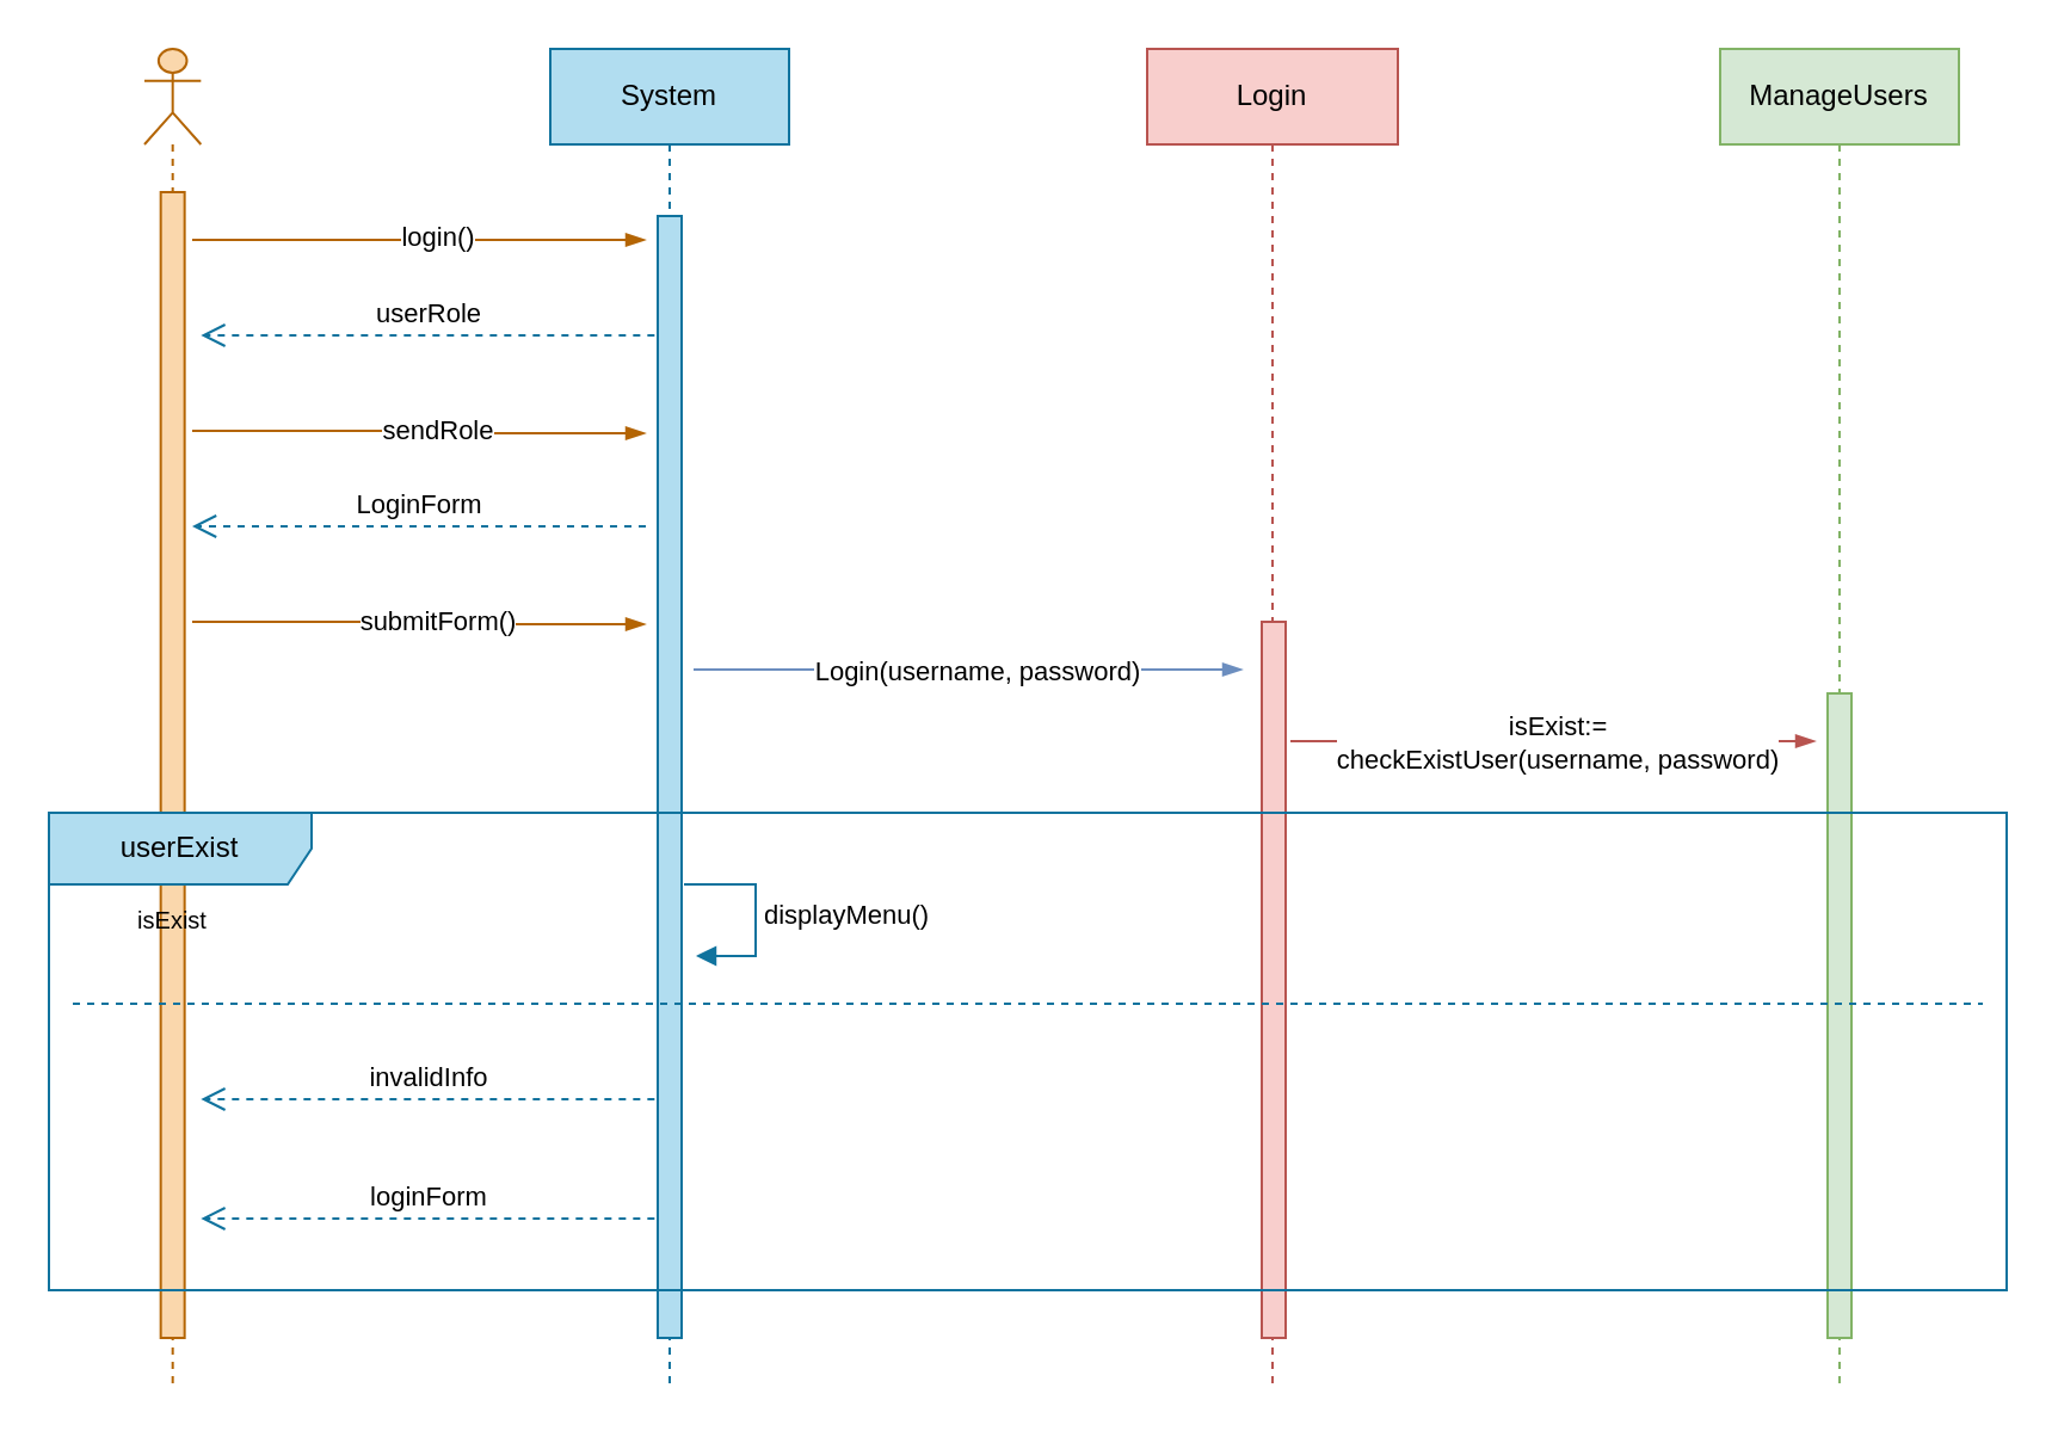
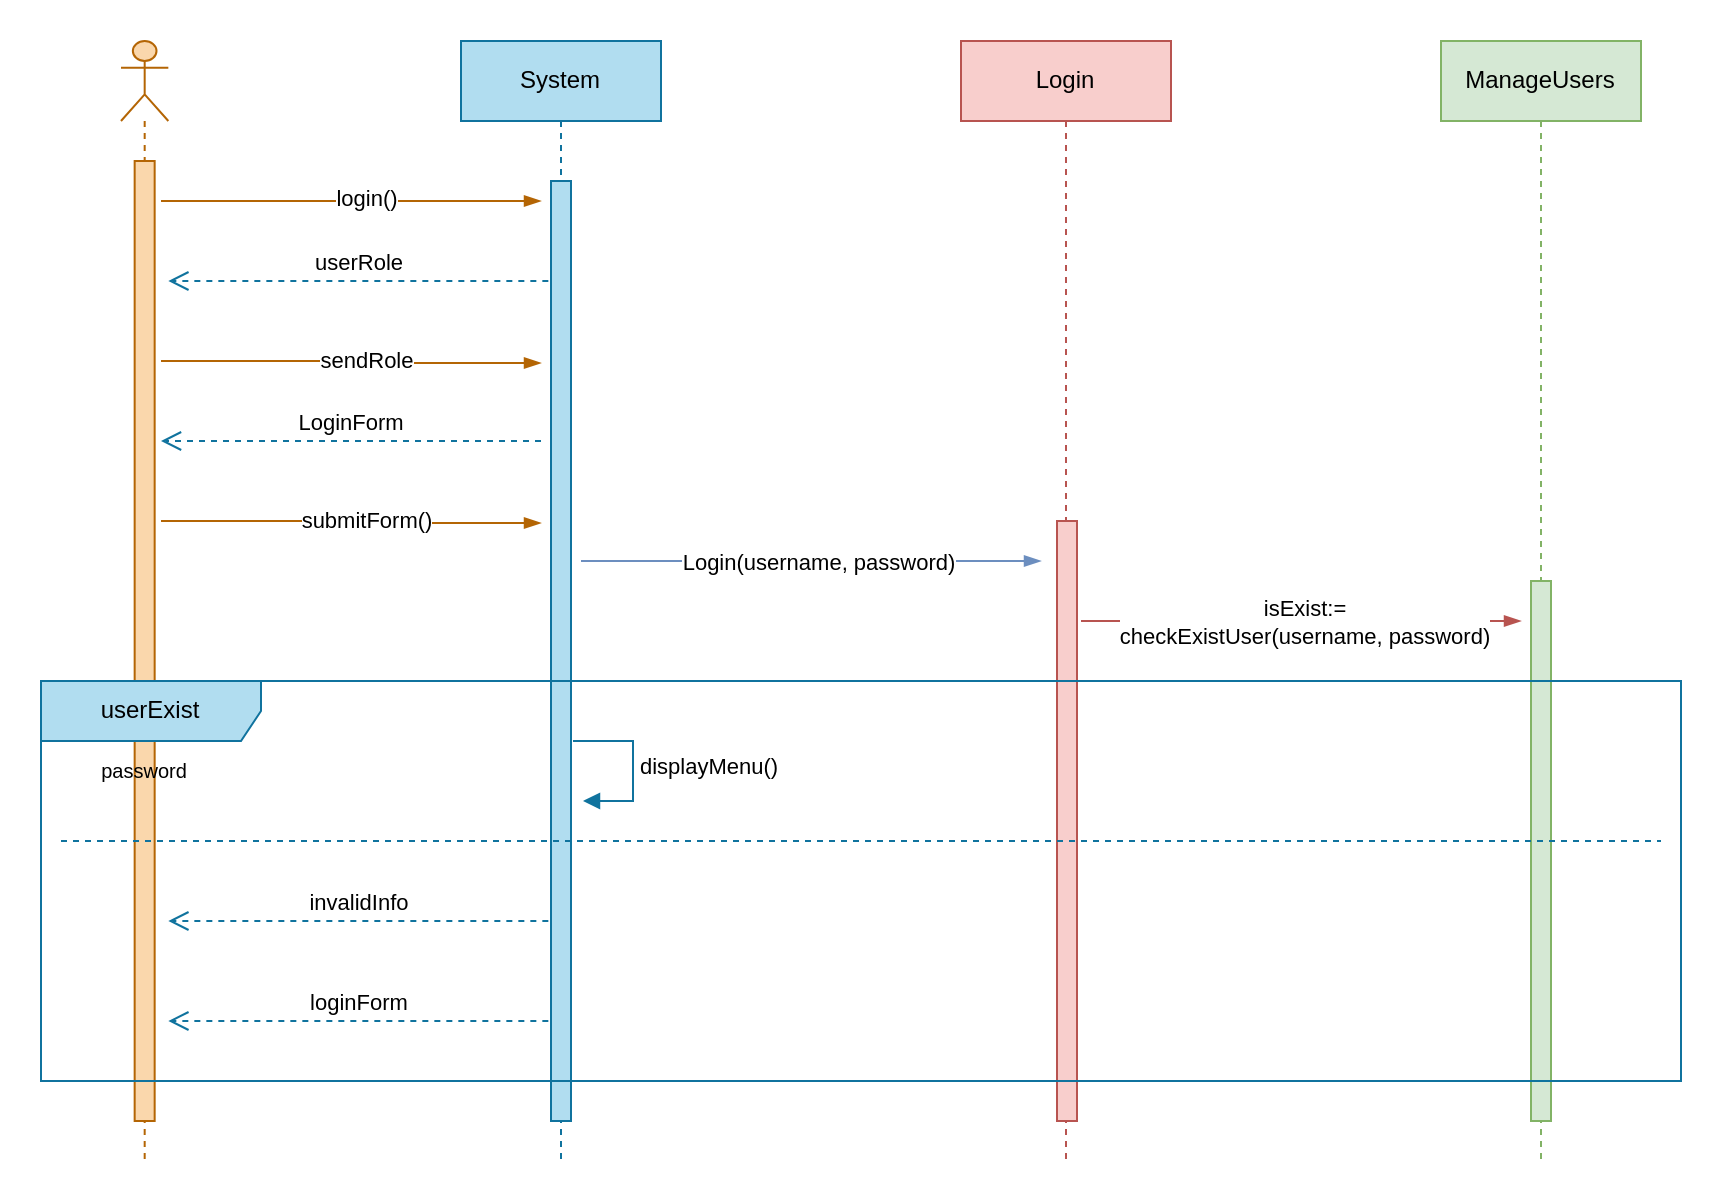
  <mxCell id="0" />
  <mxCell id="1" parent="0" />
  <mxCell id="2" value="" style="shape=umlLifeline;perimeter=lifelinePerimeter;whiteSpace=wrap;html=1;container=1;dropTarget=0;collapsible=0;recursiveResize=0;outlineConnect=0;portConstraint=eastwest;newEdgeStyle={&quot;edgeStyle&quot;:&quot;elbowEdgeStyle&quot;,&quot;elbow&quot;:&quot;vertical&quot;,&quot;curved&quot;:0,&quot;rounded&quot;:0};participant=umlActor;fillColor=#fad7ac;strokeColor=#b46504;" parent="1" vertex="1"><mxGeometry x="60" y="20" width="23.67" height="560" as="geometry" /></mxCell>
  <mxCell id="3" value="" style="html=1;points=[];perimeter=orthogonalPerimeter;outlineConnect=0;targetShapes=umlLifeline;portConstraint=eastwest;newEdgeStyle={&quot;edgeStyle&quot;:&quot;elbowEdgeStyle&quot;,&quot;elbow&quot;:&quot;vertical&quot;,&quot;curved&quot;:0,&quot;rounded&quot;:0};fillColor=#fad7ac;strokeColor=#b46504;" parent="2" vertex="1"><mxGeometry x="6.83" y="60" width="10" height="480" as="geometry" /></mxCell>
  <mxCell id="4" value="System" style="shape=umlLifeline;perimeter=lifelinePerimeter;whiteSpace=wrap;html=1;container=1;dropTarget=0;collapsible=0;recursiveResize=0;outlineConnect=0;portConstraint=eastwest;newEdgeStyle={&quot;edgeStyle&quot;:&quot;elbowEdgeStyle&quot;,&quot;elbow&quot;:&quot;vertical&quot;,&quot;curved&quot;:0,&quot;rounded&quot;:0};fillColor=#b1ddf0;strokeColor=#10739e;" parent="1" vertex="1"><mxGeometry x="230" y="20" width="100" height="560" as="geometry" /></mxCell>
  <mxCell id="5" value="" style="html=1;points=[];perimeter=orthogonalPerimeter;outlineConnect=0;targetShapes=umlLifeline;portConstraint=eastwest;newEdgeStyle={&quot;edgeStyle&quot;:&quot;elbowEdgeStyle&quot;,&quot;elbow&quot;:&quot;vertical&quot;,&quot;curved&quot;:0,&quot;rounded&quot;:0};fillColor=#b1ddf0;strokeColor=#10739e;" parent="4" vertex="1"><mxGeometry x="45" y="70" width="10" height="470" as="geometry" /></mxCell>
  <mxCell id="6" value="Login" style="shape=umlLifeline;perimeter=lifelinePerimeter;whiteSpace=wrap;html=1;container=1;dropTarget=0;collapsible=0;recursiveResize=0;outlineConnect=0;portConstraint=eastwest;newEdgeStyle={&quot;edgeStyle&quot;:&quot;elbowEdgeStyle&quot;,&quot;elbow&quot;:&quot;vertical&quot;,&quot;curved&quot;:0,&quot;rounded&quot;:0};fillColor=#f8cecc;strokeColor=#b85450;" parent="1" vertex="1"><mxGeometry x="480" y="20" width="105" height="560" as="geometry" /></mxCell>
  <mxCell id="7" value="" style="html=1;points=[];perimeter=orthogonalPerimeter;outlineConnect=0;targetShapes=umlLifeline;portConstraint=eastwest;newEdgeStyle={&quot;edgeStyle&quot;:&quot;elbowEdgeStyle&quot;,&quot;elbow&quot;:&quot;vertical&quot;,&quot;curved&quot;:0,&quot;rounded&quot;:0};fillColor=#f8cecc;strokeColor=#b85450;" parent="6" vertex="1"><mxGeometry x="48" y="240" width="10" height="300" as="geometry" /></mxCell>
  <mxCell id="8" value="ManageUsers" style="shape=umlLifeline;perimeter=lifelinePerimeter;whiteSpace=wrap;html=1;container=1;dropTarget=0;collapsible=0;recursiveResize=0;outlineConnect=0;portConstraint=eastwest;newEdgeStyle={&quot;edgeStyle&quot;:&quot;elbowEdgeStyle&quot;,&quot;elbow&quot;:&quot;vertical&quot;,&quot;curved&quot;:0,&quot;rounded&quot;:0};fillColor=#d5e8d4;strokeColor=#82b366;" parent="1" vertex="1"><mxGeometry x="720" y="20" width="100" height="560" as="geometry" /></mxCell>
  <mxCell id="9" value="" style="html=1;points=[];perimeter=orthogonalPerimeter;outlineConnect=0;targetShapes=umlLifeline;portConstraint=eastwest;newEdgeStyle={&quot;edgeStyle&quot;:&quot;elbowEdgeStyle&quot;,&quot;elbow&quot;:&quot;vertical&quot;,&quot;curved&quot;:0,&quot;rounded&quot;:0};fillColor=#d5e8d4;strokeColor=#82b366;" parent="8" vertex="1"><mxGeometry x="45" y="270" width="10" height="270" as="geometry" /></mxCell>
  <mxCell id="10" value="" style="edgeStyle=elbowEdgeStyle;fontSize=12;html=1;endArrow=blockThin;endFill=1;rounded=0;fillColor=#fad7ac;strokeColor=#b46504;" parent="1" edge="1"><mxGeometry width="160" relative="1" as="geometry"><mxPoint x="80" y="100" as="sourcePoint" /><mxPoint x="270" y="100" as="targetPoint" /></mxGeometry></mxCell>
  <mxCell id="11" value="login()" style="edgeLabel;html=1;align=center;verticalAlign=middle;resizable=0;points=[];" parent="10" vertex="1" connectable="0"><mxGeometry x="0.076" y="2" relative="1" as="geometry"><mxPoint as="offset" /></mxGeometry></mxCell>
  <mxCell id="12" value="LoginForm" style="html=1;verticalAlign=bottom;endArrow=open;dashed=1;endSize=8;edgeStyle=elbowEdgeStyle;elbow=vertical;curved=0;rounded=0;fillColor=#b1ddf0;strokeColor=#10739e;" parent="1" edge="1"><mxGeometry relative="1" as="geometry"><mxPoint x="270" y="220" as="sourcePoint" /><mxPoint x="80" y="220" as="targetPoint" /><Array as="points"><mxPoint x="230" y="220" /></Array></mxGeometry></mxCell>
  <mxCell id="13" value="" style="edgeStyle=elbowEdgeStyle;fontSize=12;html=1;endArrow=blockThin;endFill=1;rounded=0;fillColor=#fad7ac;strokeColor=#b46504;" parent="1" edge="1"><mxGeometry width="160" relative="1" as="geometry"><mxPoint x="80" y="260" as="sourcePoint" /><mxPoint x="270" y="261" as="targetPoint" /></mxGeometry></mxCell>
  <mxCell id="14" value="submitForm()" style="edgeLabel;html=1;align=center;verticalAlign=middle;resizable=0;points=[];" parent="13" vertex="1" connectable="0"><mxGeometry x="0.076" y="2" relative="1" as="geometry"><mxPoint as="offset" /></mxGeometry></mxCell>
  <mxCell id="15" value="" style="edgeStyle=elbowEdgeStyle;fontSize=12;html=1;endArrow=blockThin;endFill=1;rounded=0;fillColor=#dae8fc;strokeColor=#6c8ebf;" parent="1" edge="1"><mxGeometry width="160" relative="1" as="geometry"><mxPoint x="290" y="280" as="sourcePoint" /><mxPoint x="520" y="280" as="targetPoint" /></mxGeometry></mxCell>
  <mxCell id="16" value="Login(username, password)" style="edgeLabel;html=1;align=center;verticalAlign=middle;resizable=0;points=[];" parent="15" vertex="1" connectable="0"><mxGeometry x="0.242" relative="1" as="geometry"><mxPoint x="-25" as="offset" /></mxGeometry></mxCell>
  <mxCell id="17" value="userExist" style="shape=umlFrame;whiteSpace=wrap;html=1;pointerEvents=0;width=110;height=30;fillColor=#b1ddf0;strokeColor=#10739e;movable=0;resizable=0;rotatable=0;deletable=0;editable=0;locked=1;connectable=0;" parent="1" vertex="1"><mxGeometry x="20" y="340" width="820" height="200" as="geometry" /></mxCell>
  <mxCell id="18" value="" style="endArrow=none;dashed=1;html=1;rounded=0;fillColor=#b1ddf0;strokeColor=#10739e;" parent="1" edge="1"><mxGeometry width="50" height="50" relative="1" as="geometry"><mxPoint x="30" y="420" as="sourcePoint" /><mxPoint x="830" y="420" as="targetPoint" /></mxGeometry></mxCell>
  <mxCell id="19" value="" style="edgeStyle=elbowEdgeStyle;fontSize=12;html=1;endArrow=blockThin;endFill=1;rounded=0;fillColor=#f8cecc;strokeColor=#b85450;" parent="1" edge="1"><mxGeometry width="160" relative="1" as="geometry"><mxPoint x="540" y="310" as="sourcePoint" /><mxPoint x="760" y="310" as="targetPoint" /></mxGeometry></mxCell>
  <mxCell id="20" value="isExist:=&lt;br&gt;checkExistUser(username, password)" style="edgeLabel;html=1;align=center;verticalAlign=middle;resizable=0;points=[];" parent="19" vertex="1" connectable="0"><mxGeometry x="-0.268" y="-2" relative="1" as="geometry"><mxPoint x="30" y="-2" as="offset" /></mxGeometry></mxCell>
  <mxCell id="21" value="invalidInfo" style="html=1;verticalAlign=bottom;endArrow=open;dashed=1;endSize=8;edgeStyle=elbowEdgeStyle;elbow=vertical;curved=0;rounded=0;fillColor=#b1ddf0;strokeColor=#10739e;" parent="1" edge="1"><mxGeometry relative="1" as="geometry"><mxPoint x="273.67" y="460" as="sourcePoint" /><mxPoint x="83.67" y="460" as="targetPoint" /><Array as="points"><mxPoint x="233.67" y="460" /></Array></mxGeometry></mxCell>
  <mxCell id="22" value="loginForm" style="html=1;verticalAlign=bottom;endArrow=open;dashed=1;endSize=8;edgeStyle=elbowEdgeStyle;elbow=vertical;curved=0;rounded=0;fillColor=#b1ddf0;strokeColor=#10739e;" parent="1" edge="1"><mxGeometry relative="1" as="geometry"><mxPoint x="273.67" y="510" as="sourcePoint" /><mxPoint x="83.67" y="510" as="targetPoint" /><Array as="points"><mxPoint x="233.67" y="510" /></Array></mxGeometry></mxCell>
  <mxCell id="23" value="userRole" style="html=1;verticalAlign=bottom;endArrow=open;dashed=1;endSize=8;edgeStyle=elbowEdgeStyle;elbow=vertical;curved=0;rounded=0;fillColor=#b1ddf0;strokeColor=#10739e;" parent="1" edge="1"><mxGeometry relative="1" as="geometry"><mxPoint x="273.67" y="140" as="sourcePoint" /><mxPoint x="83.67" y="140" as="targetPoint" /><Array as="points"><mxPoint x="233.67" y="140" /></Array></mxGeometry></mxCell>
  <mxCell id="24" value="" style="edgeStyle=elbowEdgeStyle;fontSize=12;html=1;endArrow=blockThin;endFill=1;rounded=0;fillColor=#fad7ac;strokeColor=#b46504;" parent="1" edge="1"><mxGeometry width="160" relative="1" as="geometry"><mxPoint x="80" y="180" as="sourcePoint" /><mxPoint x="270" y="181" as="targetPoint" /></mxGeometry></mxCell>
  <mxCell id="25" value="sendRole" style="edgeLabel;html=1;align=center;verticalAlign=middle;resizable=0;points=[];" parent="24" vertex="1" connectable="0"><mxGeometry x="0.076" y="2" relative="1" as="geometry"><mxPoint as="offset" /></mxGeometry></mxCell>
- <mxCell id="26" value="&lt;font style=&quot;font-size: 10px;&quot;&gt;isExist&lt;/font&gt;" style="text;html=1;strokeColor=none;fillColor=none;align=center;verticalAlign=middle;whiteSpace=wrap;rounded=0;" parent="1" vertex="1"><mxGeometry x="41.83" y="370" width="60" height="30" as="geometry" /></mxCell>
+ <mxCell id="26" value="&lt;font style=&quot;font-size: 10px;&quot;&gt;password&lt;/font&gt;" style="text;html=1;strokeColor=none;fillColor=none;align=center;verticalAlign=middle;whiteSpace=wrap;rounded=0;" parent="1" vertex="1"><mxGeometry x="41.83" y="370" width="60" height="30" as="geometry" /></mxCell>
  <mxCell id="27" value="displayMenu()" style="html=1;align=left;spacingLeft=2;endArrow=block;rounded=0;edgeStyle=orthogonalEdgeStyle;curved=0;rounded=0;fillColor=#b1ddf0;strokeColor=#10739e;" edge="1" parent="1"><mxGeometry relative="1" as="geometry"><mxPoint x="286" y="370" as="sourcePoint" /><Array as="points"><mxPoint x="316" y="400" /></Array><mxPoint x="291" y="400" as="targetPoint" /></mxGeometry></mxCell>
